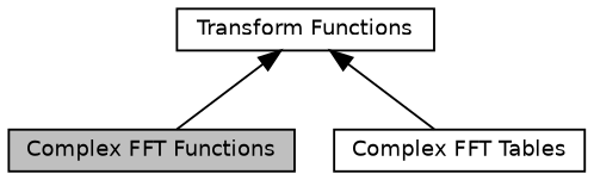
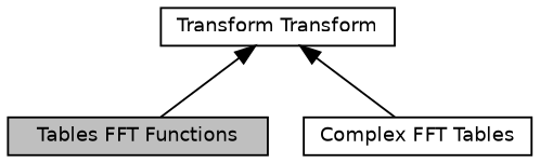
  digraph {
    rankdir=TB
    node [color=black fillcolor=white fontname=Helvetica fontsize=10 shape=box style=filled]
    edge [dir=back fontname=Helvetica fontsize=10 labelfontname=Helvetica labelfontsize=10 shape=plaintext style=solid]
-   n1 [fillcolor=grey75 fontcolor=black height=0.2 label="Complex FFT Functions" width=0.4]
+   n1 [fillcolor=grey75 fontcolor=black height=0.2 label="Tables FFT Functions" width=0.4]
    n2 [height=0.2 label="Complex FFT Tables" width=0.4]
-   n3 [height=0.2 label="Transform Functions" width=0.4]
+   n3 [height=0.2 label="Transform Transform" width=0.4]
    n3 -> n1
    n3 -> n2
  }
